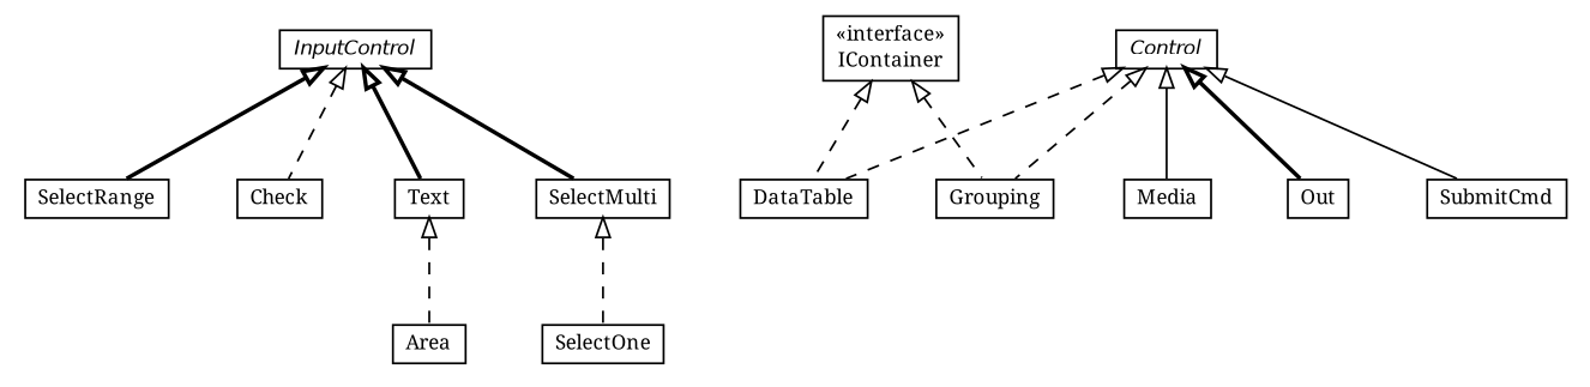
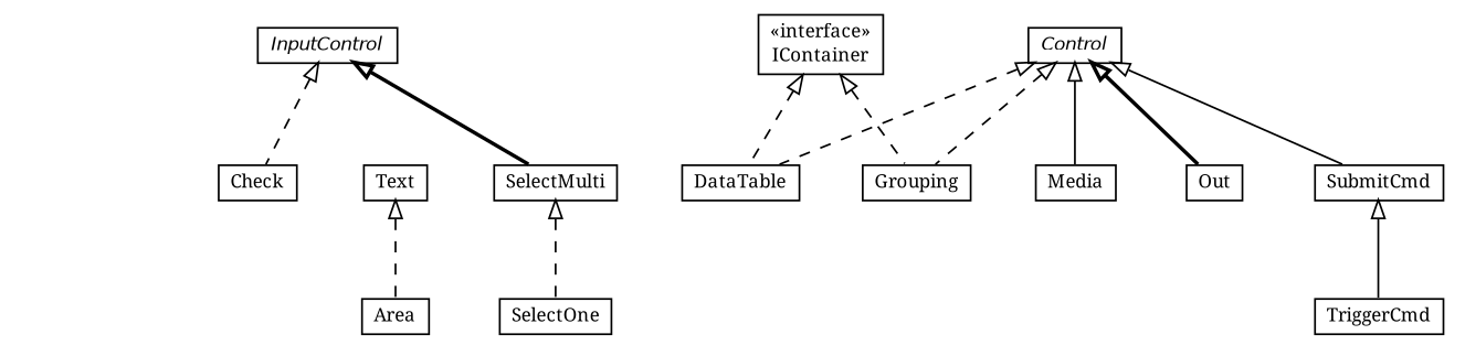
  digraph {
    fontname="Noto Serif"
    nodesep=0.25
    ranksep=0.5
    node [fontcolor=black fontname="Noto Serif" fontsize=10.0 shape=plaintext]
    edge [arrowtail=empty dir=back fontname="Noto Serif" fontsize=10 headport=p labelfontname=Helvetica labelfontsize=10 style=dashed tailport=p]
-   n1 [label=<<table title="org.universAAL.support.utils.ui.SelectRange" border="0" cellborder="1" cellspacing="0" cellpadding="2" port="p" href="./SelectRange.html"> 		<tr><td><table border="0" cellspacing="0" cellpadding="1"> <tr><td align="center" balign="center"> SelectRange </td></tr> 		</table></td></tr> 		</table>>]
    n2 [label=<<table title="org.universAAL.support.utils.ui.Check" border="0" cellborder="1" cellspacing="0" cellpadding="2" port="p" href="./Check.html"> 		<tr><td><table border="0" cellspacing="0" cellpadding="1"> <tr><td align="center" balign="center"> Check </td></tr> 		</table></td></tr> 		</table>>]
    n3 [label=<<table title="org.universAAL.support.utils.ui.Text" border="0" cellborder="1" cellspacing="0" cellpadding="2" port="p" href="./Text.html"> 		<tr><td><table border="0" cellspacing="0" cellpadding="1"> <tr><td align="center" balign="center"> Text </td></tr> 		</table></td></tr> 		</table>>]
    n4 [label=<<table title="org.universAAL.support.utils.ui.Area" border="0" cellborder="1" cellspacing="0" cellpadding="2" port="p" href="./Area.html"> 		<tr><td><table border="0" cellspacing="0" cellpadding="1"> <tr><td align="center" balign="center"> Area </td></tr> 		</table></td></tr> 		</table>>]
    n5 [label=<<table title="org.universAAL.support.utils.ui.SelectOne" border="0" cellborder="1" cellspacing="0" cellpadding="2" port="p" href="./SelectOne.html"> 		<tr><td><table border="0" cellspacing="0" cellpadding="1"> <tr><td align="center" balign="center"> SelectOne </td></tr> 		</table></td></tr> 		</table>>]
    n6 [label=<<table title="org.universAAL.support.utils.ui.SelectMulti" border="0" cellborder="1" cellspacing="0" cellpadding="2" port="p" href="./SelectMulti.html"> 		<tr><td><table border="0" cellspacing="0" cellpadding="1"> <tr><td align="center" balign="center"> SelectMulti </td></tr> 		</table></td></tr> 		</table>>]
    n7 [label=<<table title="org.universAAL.support.utils.ui.Grouping" border="0" cellborder="1" cellspacing="0" cellpadding="2" port="p" href="./Grouping.html"> 		<tr><td><table border="0" cellspacing="0" cellpadding="1"> <tr><td align="center" balign="center"> Grouping </td></tr> 		</table></td></tr> 		</table>>]
    n8 [label=<<table title="org.universAAL.support.utils.ui.Media" border="0" cellborder="1" cellspacing="0" cellpadding="2" port="p" href="./Media.html"> 		<tr><td><table border="0" cellspacing="0" cellpadding="1"> <tr><td align="center" balign="center"> Media </td></tr> 		</table></td></tr> 		</table>>]
    n9 [label=<<table title="org.universAAL.support.utils.ui.IContainer" border="0" cellborder="1" cellspacing="0" cellpadding="2" port="p" href="./IContainer.html"> 		<tr><td><table border="0" cellspacing="0" cellpadding="1"> <tr><td align="center" balign="center"> &#171;interface&#187; </td></tr> <tr><td align="center" balign="center"> IContainer </td></tr> 		</table></td></tr> 		</table>>]
    n10 [label=<<table title="org.universAAL.support.utils.ui.DataTable" border="0" cellborder="1" cellspacing="0" cellpadding="2" port="p" href="./DataTable.html"> 		<tr><td><table border="0" cellspacing="0" cellpadding="1"> <tr><td align="center" balign="center"> DataTable </td></tr> 		</table></td></tr> 		</table>>]
    n11 [label=<<table title="org.universAAL.support.utils.ui.Out" border="0" cellborder="1" cellspacing="0" cellpadding="2" port="p" href="./Out.html"> 		<tr><td><table border="0" cellspacing="0" cellpadding="1"> <tr><td align="center" balign="center"> Out </td></tr> 		</table></td></tr> 		</table>>]
    n12 [label=<<table title="org.universAAL.support.utils.ui.InputControl" border="0" cellborder="1" cellspacing="0" cellpadding="2" port="p" href="./InputControl.html"> 		<tr><td><table border="0" cellspacing="0" cellpadding="1"> <tr><td align="center" balign="center"><font face="Helvetica-Oblique"> InputControl </font></td></tr> 		</table></td></tr> 		</table>>]
    n13 [label=<<table title="org.universAAL.support.utils.ui.Control" border="0" cellborder="1" cellspacing="0" cellpadding="2" port="p" href="./Control.html"> 		<tr><td><table border="0" cellspacing="0" cellpadding="1"> <tr><td align="center" balign="center"><font face="Helvetica-Oblique"> Control </font></td></tr> 		</table></td></tr> 		</table>>]
    n14 [label=<<table title="org.universAAL.support.utils.ui.SubmitCmd" border="0" cellborder="1" cellspacing="0" cellpadding="2" port="p" href="./SubmitCmd.html"> 		<tr><td><table border="0" cellspacing="0" cellpadding="1"> <tr><td align="center" balign="center"> SubmitCmd </td></tr> 		</table></td></tr> 		</table>>]
+   n15 [label=<<table title="org.universAAL.support.utils.ui.TriggerCmd" border="0" cellborder="1" cellspacing="0" cellpadding="2" port="p" href="./TriggerCmd.html"> 		<tr><td><table border="0" cellspacing="0" cellpadding="1"> <tr><td align="center" balign="center"> TriggerCmd </td></tr> 		</table></td></tr> 		</table>>]
    n3 -> n4
    n6 -> n5
    n9 -> n7
    n9 -> n10
-   n12 -> n1 [style=bold]
    n12 -> n2
-   n12 -> n3 [style=bold]
    n12 -> n6 [style=bold]
    n13 -> n7
    n13 -> n8 [style=solid]
    n13 -> n10
    n13 -> n11 [style=bold]
    n13 -> n14 [style=solid]
+   n14 -> n15 [style=solid]
  }
